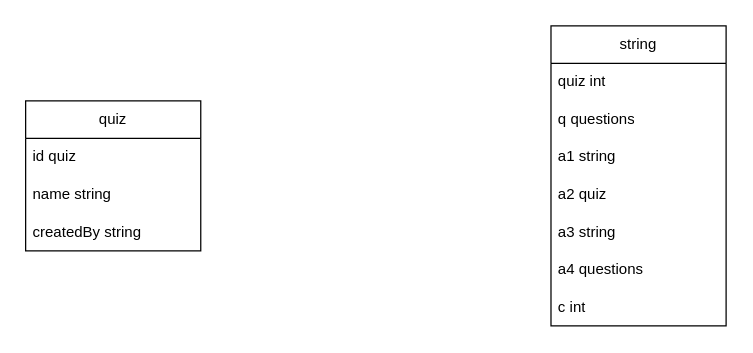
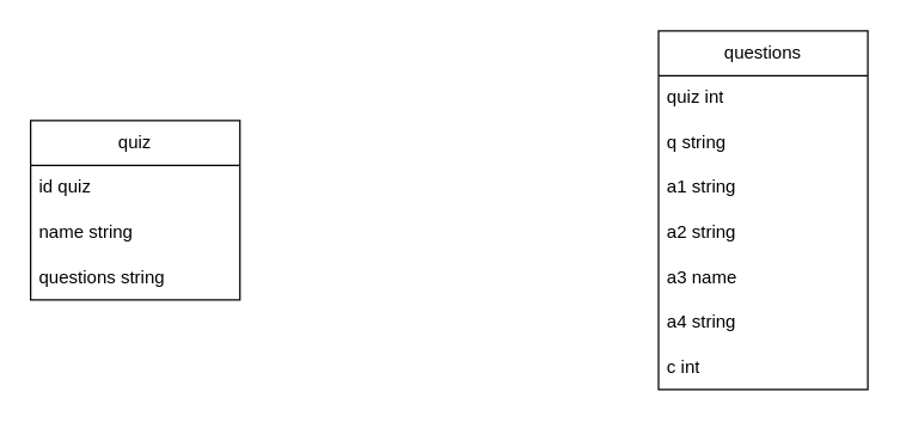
  <mxCell id="0" />
  <mxCell id="1" parent="0" />
  <mxCell id="2" value="&lt;div&gt;quiz&lt;/div&gt;" style="swimlane;fontStyle=0;childLayout=stackLayout;horizontal=1;startSize=30;horizontalStack=0;resizeParent=1;resizeParentMax=0;resizeLast=0;collapsible=1;marginBottom=0;whiteSpace=wrap;html=1;" vertex="1" parent="1"><mxGeometry x="20" y="80" width="140" height="120" as="geometry" /></mxCell>
  <mxCell id="3" value="&lt;div&gt;id quiz&lt;br&gt;&lt;/div&gt;" style="text;strokeColor=none;fillColor=none;align=left;verticalAlign=middle;spacingLeft=4;spacingRight=4;overflow=hidden;points=[[0,0.5],[1,0.5]];portConstraint=eastwest;rotatable=0;whiteSpace=wrap;html=1;" vertex="1" parent="2"><mxGeometry y="30" width="140" height="30" as="geometry" /></mxCell>
  <mxCell id="4" value="name string" style="text;strokeColor=none;fillColor=none;align=left;verticalAlign=middle;spacingLeft=4;spacingRight=4;overflow=hidden;points=[[0,0.5],[1,0.5]];portConstraint=eastwest;rotatable=0;whiteSpace=wrap;html=1;" vertex="1" parent="2"><mxGeometry y="60" width="140" height="30" as="geometry" /></mxCell>
- <mxCell id="5" value="createdBy string" style="text;strokeColor=none;fillColor=none;align=left;verticalAlign=middle;spacingLeft=4;spacingRight=4;overflow=hidden;points=[[0,0.5],[1,0.5]];portConstraint=eastwest;rotatable=0;whiteSpace=wrap;html=1;" vertex="1" parent="2"><mxGeometry y="90" width="140" height="30" as="geometry" /></mxCell>
- <mxCell id="6" value="&lt;div&gt;string&lt;/div&gt;" style="swimlane;fontStyle=0;childLayout=stackLayout;horizontal=1;startSize=30;horizontalStack=0;resizeParent=1;resizeParentMax=0;resizeLast=0;collapsible=1;marginBottom=0;whiteSpace=wrap;html=1;" vertex="1" parent="1"><mxGeometry x="440" y="20" width="140" height="240" as="geometry" /></mxCell>
+ <mxCell id="5" value="questions string" style="text;strokeColor=none;fillColor=none;align=left;verticalAlign=middle;spacingLeft=4;spacingRight=4;overflow=hidden;points=[[0,0.5],[1,0.5]];portConstraint=eastwest;rotatable=0;whiteSpace=wrap;html=1;" vertex="1" parent="2"><mxGeometry y="90" width="140" height="30" as="geometry" /></mxCell>
+ <mxCell id="6" value="&lt;div&gt;questions&lt;/div&gt;" style="swimlane;fontStyle=0;childLayout=stackLayout;horizontal=1;startSize=30;horizontalStack=0;resizeParent=1;resizeParentMax=0;resizeLast=0;collapsible=1;marginBottom=0;whiteSpace=wrap;html=1;" vertex="1" parent="1"><mxGeometry x="440" y="20" width="140" height="240" as="geometry" /></mxCell>
  <mxCell id="7" value="quiz int" style="text;strokeColor=none;fillColor=none;align=left;verticalAlign=middle;spacingLeft=4;spacingRight=4;overflow=hidden;points=[[0,0.5],[1,0.5]];portConstraint=eastwest;rotatable=0;whiteSpace=wrap;html=1;" vertex="1" parent="6"><mxGeometry y="30" width="140" height="30" as="geometry" /></mxCell>
- <mxCell id="8" value="q questions" style="text;strokeColor=none;fillColor=none;align=left;verticalAlign=middle;spacingLeft=4;spacingRight=4;overflow=hidden;points=[[0,0.5],[1,0.5]];portConstraint=eastwest;rotatable=0;whiteSpace=wrap;html=1;" vertex="1" parent="6"><mxGeometry y="60" width="140" height="30" as="geometry" /></mxCell>
+ <mxCell id="8" value="q string" style="text;strokeColor=none;fillColor=none;align=left;verticalAlign=middle;spacingLeft=4;spacingRight=4;overflow=hidden;points=[[0,0.5],[1,0.5]];portConstraint=eastwest;rotatable=0;whiteSpace=wrap;html=1;" vertex="1" parent="6"><mxGeometry y="60" width="140" height="30" as="geometry" /></mxCell>
  <mxCell id="9" value="&lt;div&gt;a1 string&lt;/div&gt;" style="text;strokeColor=none;fillColor=none;align=left;verticalAlign=middle;spacingLeft=4;spacingRight=4;overflow=hidden;points=[[0,0.5],[1,0.5]];portConstraint=eastwest;rotatable=0;whiteSpace=wrap;html=1;" vertex="1" parent="6"><mxGeometry y="90" width="140" height="30" as="geometry" /></mxCell>
- <mxCell id="10" value="a2 quiz" style="text;strokeColor=none;fillColor=none;align=left;verticalAlign=middle;spacingLeft=4;spacingRight=4;overflow=hidden;points=[[0,0.5],[1,0.5]];portConstraint=eastwest;rotatable=0;whiteSpace=wrap;html=1;" vertex="1" parent="6"><mxGeometry y="120" width="140" height="30" as="geometry" /></mxCell>
- <mxCell id="11" value="a3 string" style="text;strokeColor=none;fillColor=none;align=left;verticalAlign=middle;spacingLeft=4;spacingRight=4;overflow=hidden;points=[[0,0.5],[1,0.5]];portConstraint=eastwest;rotatable=0;whiteSpace=wrap;html=1;" vertex="1" parent="6"><mxGeometry y="150" width="140" height="30" as="geometry" /></mxCell>
- <mxCell id="12" value="a4 questions" style="text;strokeColor=none;fillColor=none;align=left;verticalAlign=middle;spacingLeft=4;spacingRight=4;overflow=hidden;points=[[0,0.5],[1,0.5]];portConstraint=eastwest;rotatable=0;whiteSpace=wrap;html=1;" vertex="1" parent="6"><mxGeometry y="180" width="140" height="30" as="geometry" /></mxCell>
+ <mxCell id="10" value="a2 string" style="text;strokeColor=none;fillColor=none;align=left;verticalAlign=middle;spacingLeft=4;spacingRight=4;overflow=hidden;points=[[0,0.5],[1,0.5]];portConstraint=eastwest;rotatable=0;whiteSpace=wrap;html=1;" vertex="1" parent="6"><mxGeometry y="120" width="140" height="30" as="geometry" /></mxCell>
+ <mxCell id="11" value="a3 name" style="text;strokeColor=none;fillColor=none;align=left;verticalAlign=middle;spacingLeft=4;spacingRight=4;overflow=hidden;points=[[0,0.5],[1,0.5]];portConstraint=eastwest;rotatable=0;whiteSpace=wrap;html=1;" vertex="1" parent="6"><mxGeometry y="150" width="140" height="30" as="geometry" /></mxCell>
+ <mxCell id="12" value="a4 string" style="text;strokeColor=none;fillColor=none;align=left;verticalAlign=middle;spacingLeft=4;spacingRight=4;overflow=hidden;points=[[0,0.5],[1,0.5]];portConstraint=eastwest;rotatable=0;whiteSpace=wrap;html=1;" vertex="1" parent="6"><mxGeometry y="180" width="140" height="30" as="geometry" /></mxCell>
  <mxCell id="13" value="c int" style="text;strokeColor=none;fillColor=none;align=left;verticalAlign=middle;spacingLeft=4;spacingRight=4;overflow=hidden;points=[[0,0.5],[1,0.5]];portConstraint=eastwest;rotatable=0;whiteSpace=wrap;html=1;" vertex="1" parent="6"><mxGeometry y="210" width="140" height="30" as="geometry" /></mxCell>
